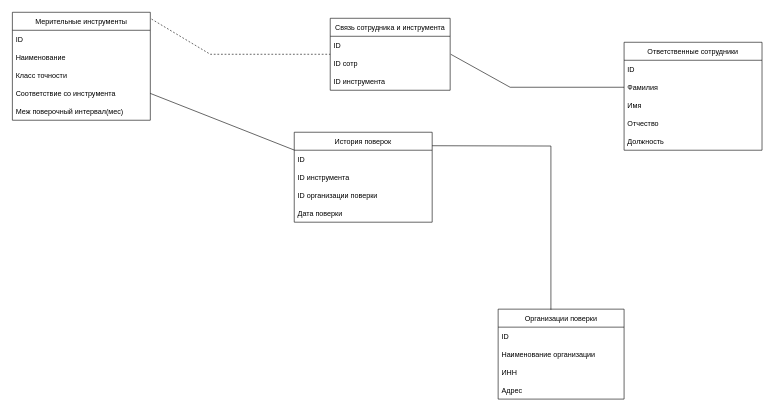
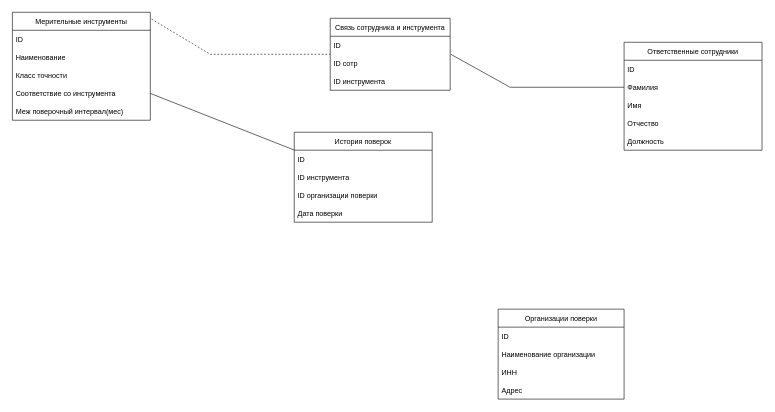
  <mxCell id="0" />
  <mxCell id="1" parent="0" />
  <mxCell id="2" value="Ответственные сотрудники" style="swimlane;fontStyle=0;childLayout=stackLayout;horizontal=1;startSize=30;horizontalStack=0;resizeParent=1;resizeParentMax=0;resizeLast=0;collapsible=1;marginBottom=0;" parent="1" vertex="1"><mxGeometry x="1040" y="70" width="230" height="180" as="geometry" /></mxCell>
  <mxCell id="3" value="ID" style="text;strokeColor=none;fillColor=none;align=left;verticalAlign=middle;spacingLeft=4;spacingRight=4;overflow=hidden;points=[[0,0.5],[1,0.5]];portConstraint=eastwest;rotatable=0;" parent="2" vertex="1"><mxGeometry y="30" width="230" height="30" as="geometry" /></mxCell>
  <mxCell id="4" value="Фамилия" style="text;strokeColor=none;fillColor=none;align=left;verticalAlign=middle;spacingLeft=4;spacingRight=4;overflow=hidden;points=[[0,0.5],[1,0.5]];portConstraint=eastwest;rotatable=0;" parent="2" vertex="1"><mxGeometry y="60" width="230" height="30" as="geometry" /></mxCell>
  <mxCell id="5" value="Имя" style="text;strokeColor=none;fillColor=none;align=left;verticalAlign=middle;spacingLeft=4;spacingRight=4;overflow=hidden;points=[[0,0.5],[1,0.5]];portConstraint=eastwest;rotatable=0;" parent="2" vertex="1"><mxGeometry y="90" width="230" height="30" as="geometry" /></mxCell>
  <mxCell id="6" value="Отчество" style="text;strokeColor=none;fillColor=none;align=left;verticalAlign=middle;spacingLeft=4;spacingRight=4;overflow=hidden;points=[[0,0.5],[1,0.5]];portConstraint=eastwest;rotatable=0;" parent="2" vertex="1"><mxGeometry y="120" width="230" height="30" as="geometry" /></mxCell>
  <mxCell id="7" value="Должность" style="text;strokeColor=none;fillColor=none;align=left;verticalAlign=middle;spacingLeft=4;spacingRight=4;overflow=hidden;points=[[0,0.5],[1,0.5]];portConstraint=eastwest;rotatable=0;" parent="2" vertex="1"><mxGeometry y="150" width="230" height="30" as="geometry" /></mxCell>
  <mxCell id="8" value="Мерительные инструменты" style="swimlane;fontStyle=0;childLayout=stackLayout;horizontal=1;startSize=30;horizontalStack=0;resizeParent=1;resizeParentMax=0;resizeLast=0;collapsible=1;marginBottom=0;" parent="1" vertex="1"><mxGeometry x="20" y="20" width="230" height="180" as="geometry" /></mxCell>
  <mxCell id="9" value="ID" style="text;strokeColor=none;fillColor=none;align=left;verticalAlign=middle;spacingLeft=4;spacingRight=4;overflow=hidden;points=[[0,0.5],[1,0.5]];portConstraint=eastwest;rotatable=0;" parent="8" vertex="1"><mxGeometry y="30" width="230" height="30" as="geometry" /></mxCell>
  <mxCell id="10" value="Наименование" style="text;strokeColor=none;fillColor=none;align=left;verticalAlign=middle;spacingLeft=4;spacingRight=4;overflow=hidden;points=[[0,0.5],[1,0.5]];portConstraint=eastwest;rotatable=0;" parent="8" vertex="1"><mxGeometry y="60" width="230" height="30" as="geometry" /></mxCell>
  <mxCell id="11" value="Класс точности" style="text;strokeColor=none;fillColor=none;align=left;verticalAlign=middle;spacingLeft=4;spacingRight=4;overflow=hidden;points=[[0,0.5],[1,0.5]];portConstraint=eastwest;rotatable=0;" parent="8" vertex="1"><mxGeometry y="90" width="230" height="30" as="geometry" /></mxCell>
  <mxCell id="12" value="Соответствие со инструмента" style="text;strokeColor=none;fillColor=none;align=left;verticalAlign=middle;spacingLeft=4;spacingRight=4;overflow=hidden;points=[[0,0.5],[1,0.5]];portConstraint=eastwest;rotatable=0;" parent="8" vertex="1"><mxGeometry y="120" width="230" height="30" as="geometry" /></mxCell>
  <mxCell id="13" value="Меж поверочный интервал(мес)" style="text;strokeColor=none;fillColor=none;align=left;verticalAlign=middle;spacingLeft=4;spacingRight=4;overflow=hidden;points=[[0,0.5],[1,0.5]];portConstraint=eastwest;rotatable=0;" parent="8" vertex="1"><mxGeometry y="150" width="230" height="30" as="geometry" /></mxCell>
  <mxCell id="14" value="Организации поверки" style="swimlane;fontStyle=0;childLayout=stackLayout;horizontal=1;startSize=30;horizontalStack=0;resizeParent=1;resizeParentMax=0;resizeLast=0;collapsible=1;marginBottom=0;" parent="1" vertex="1"><mxGeometry x="830" y="515" width="210" height="150" as="geometry" /></mxCell>
  <mxCell id="15" value="ID" style="text;strokeColor=none;fillColor=none;align=left;verticalAlign=middle;spacingLeft=4;spacingRight=4;overflow=hidden;points=[[0,0.5],[1,0.5]];portConstraint=eastwest;rotatable=0;" parent="14" vertex="1"><mxGeometry y="30" width="210" height="30" as="geometry" /></mxCell>
  <mxCell id="16" value="Наименование организации" style="text;strokeColor=none;fillColor=none;align=left;verticalAlign=middle;spacingLeft=4;spacingRight=4;overflow=hidden;points=[[0,0.5],[1,0.5]];portConstraint=eastwest;rotatable=0;" parent="14" vertex="1"><mxGeometry y="60" width="210" height="30" as="geometry" /></mxCell>
  <mxCell id="17" value="ИНН" style="text;strokeColor=none;fillColor=none;align=left;verticalAlign=middle;spacingLeft=4;spacingRight=4;overflow=hidden;points=[[0,0.5],[1,0.5]];portConstraint=eastwest;rotatable=0;" parent="14" vertex="1"><mxGeometry y="90" width="210" height="30" as="geometry" /></mxCell>
  <mxCell id="18" value="Адрес" style="text;strokeColor=none;fillColor=none;align=left;verticalAlign=middle;spacingLeft=4;spacingRight=4;overflow=hidden;points=[[0,0.5],[1,0.5]];portConstraint=eastwest;rotatable=0;" parent="14" vertex="1"><mxGeometry y="120" width="210" height="30" as="geometry" /></mxCell>
  <mxCell id="19" value="История поверок" style="swimlane;fontStyle=0;childLayout=stackLayout;horizontal=1;startSize=30;horizontalStack=0;resizeParent=1;resizeParentMax=0;resizeLast=0;collapsible=1;marginBottom=0;" parent="1" vertex="1"><mxGeometry x="490" y="220" width="230" height="150" as="geometry" /></mxCell>
  <mxCell id="20" value="ID" style="text;strokeColor=none;fillColor=none;align=left;verticalAlign=middle;spacingLeft=4;spacingRight=4;overflow=hidden;points=[[0,0.5],[1,0.5]];portConstraint=eastwest;rotatable=0;" parent="19" vertex="1"><mxGeometry y="30" width="230" height="30" as="geometry" /></mxCell>
  <mxCell id="21" value="ID инструмента" style="text;strokeColor=none;fillColor=none;align=left;verticalAlign=middle;spacingLeft=4;spacingRight=4;overflow=hidden;points=[[0,0.5],[1,0.5]];portConstraint=eastwest;rotatable=0;" parent="19" vertex="1"><mxGeometry y="60" width="230" height="30" as="geometry" /></mxCell>
  <mxCell id="22" value="ID организации поверки" style="text;strokeColor=none;fillColor=none;align=left;verticalAlign=middle;spacingLeft=4;spacingRight=4;overflow=hidden;points=[[0,0.5],[1,0.5]];portConstraint=eastwest;rotatable=0;" parent="19" vertex="1"><mxGeometry y="90" width="230" height="30" as="geometry" /></mxCell>
  <mxCell id="23" value="Дата поверки" style="text;strokeColor=none;fillColor=none;align=left;verticalAlign=middle;spacingLeft=4;spacingRight=4;overflow=hidden;points=[[0,0.5],[1,0.5]];portConstraint=eastwest;rotatable=0;" parent="19" vertex="1"><mxGeometry y="120" width="230" height="30" as="geometry" /></mxCell>
  <mxCell id="24" value="Связь сотрудника и инструмента" style="swimlane;fontStyle=0;childLayout=stackLayout;horizontal=1;startSize=30;horizontalStack=0;resizeParent=1;resizeParentMax=0;resizeLast=0;collapsible=1;marginBottom=0;" parent="1" vertex="1"><mxGeometry x="550" y="30" width="200" height="120" as="geometry" /></mxCell>
  <mxCell id="25" value="ID " style="text;strokeColor=none;fillColor=none;align=left;verticalAlign=middle;spacingLeft=4;spacingRight=4;overflow=hidden;points=[[0,0.5],[1,0.5]];portConstraint=eastwest;rotatable=0;" parent="24" vertex="1"><mxGeometry y="30" width="200" height="30" as="geometry" /></mxCell>
  <mxCell id="26" value="ID сотр" style="text;strokeColor=none;fillColor=none;align=left;verticalAlign=middle;spacingLeft=4;spacingRight=4;overflow=hidden;points=[[0,0.5],[1,0.5]];portConstraint=eastwest;rotatable=0;" parent="24" vertex="1"><mxGeometry y="60" width="200" height="30" as="geometry" /></mxCell>
  <mxCell id="27" value="ID инструмента" style="text;strokeColor=none;fillColor=none;align=left;verticalAlign=middle;spacingLeft=4;spacingRight=4;overflow=hidden;points=[[0,0.5],[1,0.5]];portConstraint=eastwest;rotatable=0;" parent="24" vertex="1"><mxGeometry y="90" width="200" height="30" as="geometry" /></mxCell>
  <mxCell id="28" value="" style="endArrow=none;html=1;rounded=0;exitX=1.009;exitY=0.063;exitDx=0;exitDy=0;exitPerimeter=0;dashed=1;" parent="1" source="8" target="24" edge="1"><mxGeometry width="50" height="50" relative="1" as="geometry"><mxPoint x="600" y="440" as="sourcePoint" /><mxPoint x="650" y="390" as="targetPoint" /><Array as="points"><mxPoint x="350" y="90" /></Array></mxGeometry></mxCell>
  <mxCell id="29" value="" style="endArrow=none;html=1;rounded=0;exitX=1.005;exitY=1;exitDx=0;exitDy=0;exitPerimeter=0;entryX=0;entryY=0.5;entryDx=0;entryDy=0;" parent="1" source="25" target="4" edge="1"><mxGeometry width="50" height="50" relative="1" as="geometry"><mxPoint x="600" y="440" as="sourcePoint" /><mxPoint x="650" y="390" as="targetPoint" /><Array as="points"><mxPoint x="850" y="145" /></Array></mxGeometry></mxCell>
  <mxCell id="30" value="" style="endArrow=none;html=1;rounded=0;" parent="1" source="8" target="19" edge="1"><mxGeometry width="50" height="50" relative="1" as="geometry"><mxPoint x="600" y="440" as="sourcePoint" /><mxPoint x="650" y="390" as="targetPoint" /></mxGeometry></mxCell>
- <mxCell id="31" value="" style="endArrow=none;html=1;rounded=0;entryX=1;entryY=0.15;entryDx=0;entryDy=0;entryPerimeter=0;exitX=0.419;exitY=0.007;exitDx=0;exitDy=0;exitPerimeter=0;" parent="1" source="14" target="19" edge="1"><mxGeometry width="50" height="50" relative="1" as="geometry"><mxPoint x="780" y="400" as="sourcePoint" /><mxPoint x="650" y="390" as="targetPoint" /><Array as="points"><mxPoint x="918" y="243" /></Array></mxGeometry></mxCell>
